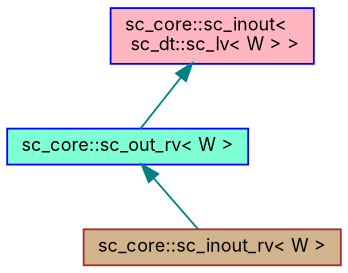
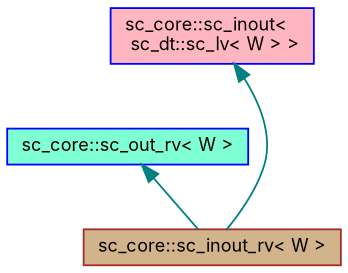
  digraph {
    fontname=Inter
    node [color=blue fontname=Inter fontsize=10 shape=record style=filled]
    edge [color=teal dir=back fontname=Inter fontsize=10 labelfontname=FreeSans labelfontsize=10 style=solid]
    n1 [fillcolor=aquamarine fontcolor=black height=0.2 label="sc_core::sc_out_rv\< W \>" width=0.4]
    n2 [color=brown fillcolor=tan height=0.2 label="sc_core::sc_inout_rv\< W \>" width=0.4]
    n3 [fillcolor=lightpink height=0.2 label="sc_core::sc_inout\<\l sc_dt::sc_lv\< W \> \>" width=0.4]
    n1 -> n2
-   n3 -> n1
+   n3 -> n2
  }
